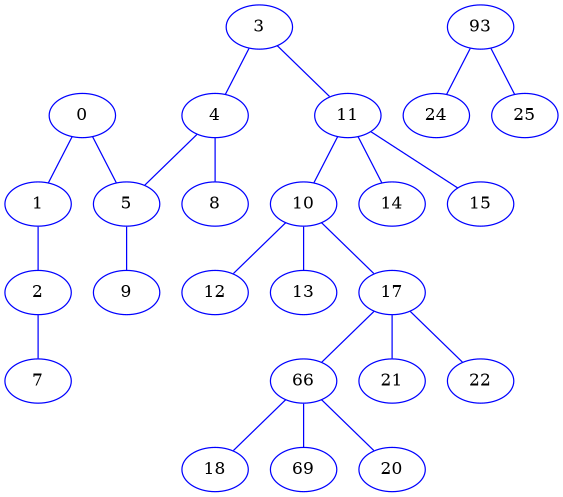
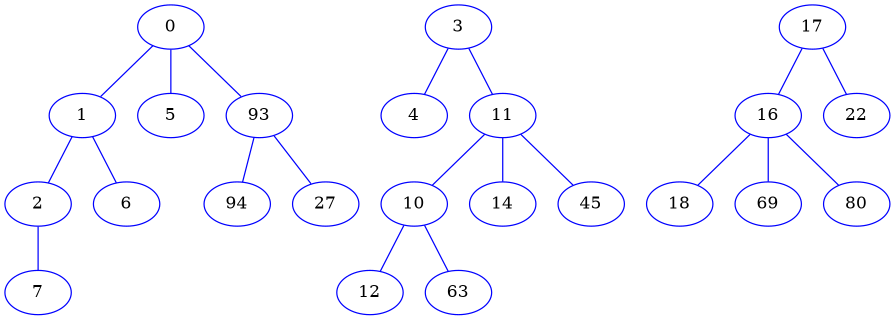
  strict graph {
    node [color=blue]
    edge [color=blue]
    0
    1
    5
    n4 [label=93]
    2
-   9
-   24
-   25
+   6
+   24 [label=94]
+   25 [label=27]
    7
    3
    4
    11
-   8
    10
    14
-   15
+   15 [label=45]
    12
-   13
+   13 [label=63]
    17
-   16 [label=66]
-   21
+   16
    22
    18
    n25 [label=69]
-   20
+   20 [label=80]
    0 -- 1
    0 -- 5
+   0 -- n4
    1 -- 2
-   5 -- 9
+   1 -- 6
    n4 -- 24
    n4 -- 25
    2 -- 7
    3 -- 4
    3 -- 11
-   4 -- 5
-   4 -- 8
    11 -- 10
    11 -- 14
    11 -- 15
    10 -- 12
    10 -- 13
-   10 -- 17
    17 -- 16
-   17 -- 21
    17 -- 22
    16 -- 18
    16 -- n25
    16 -- 20
  }
